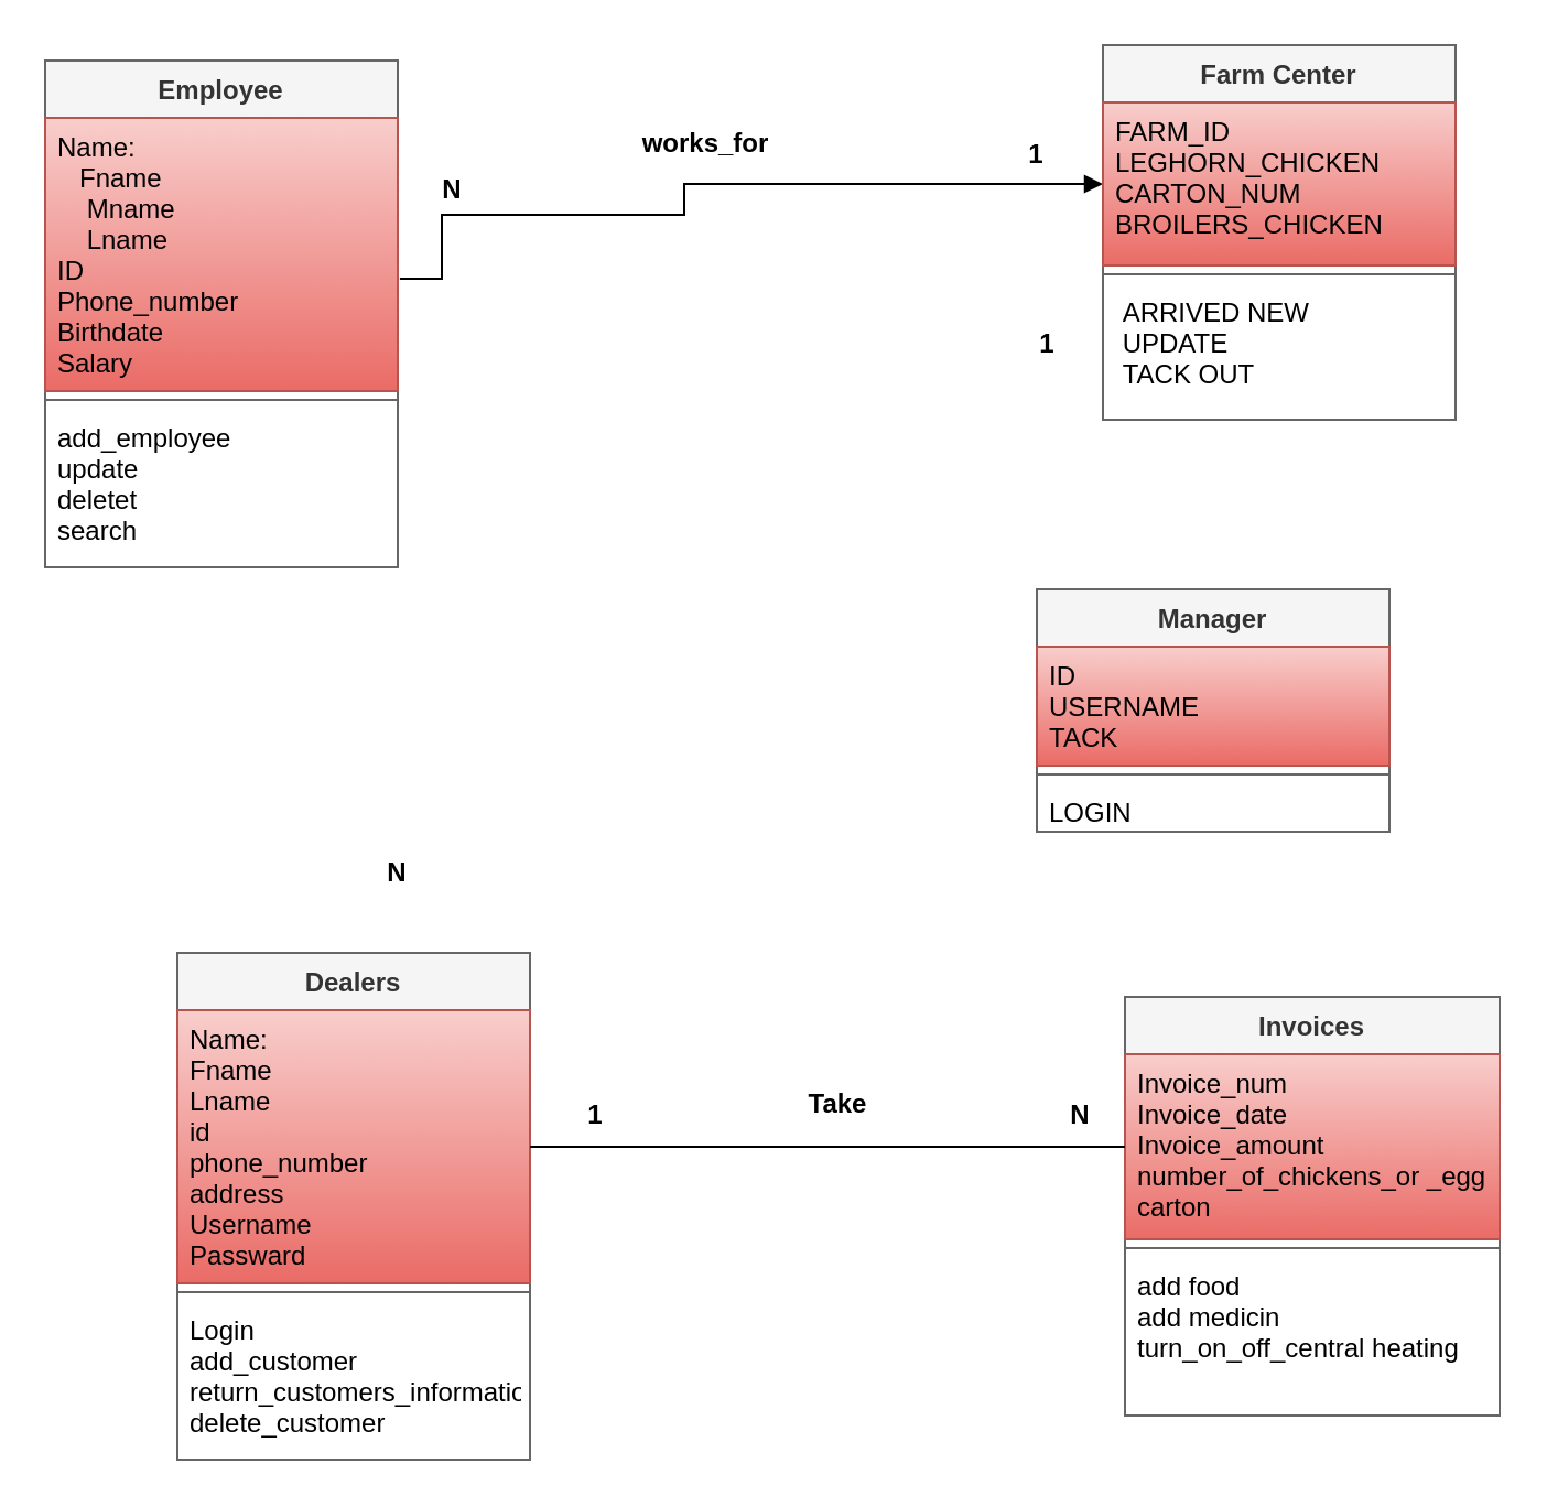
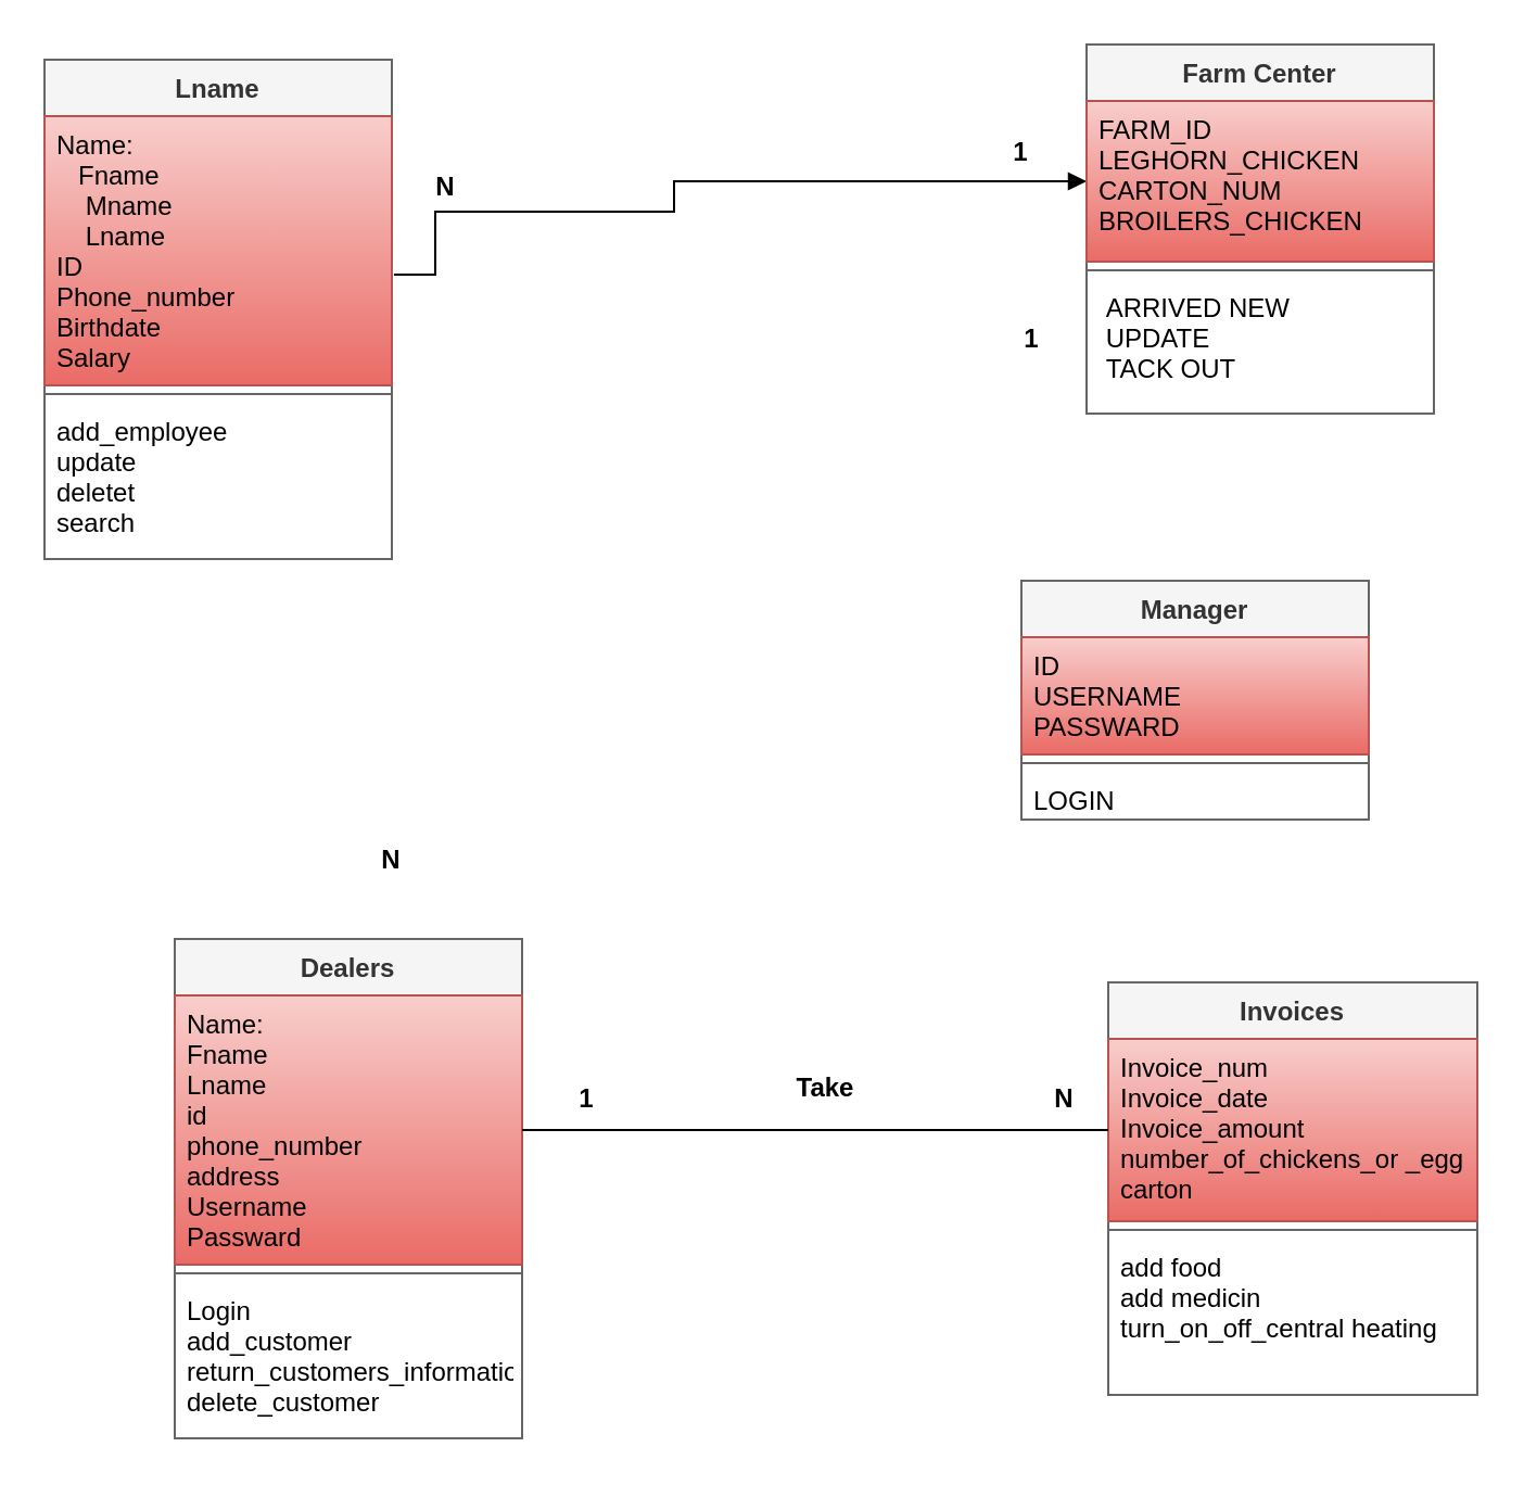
  <mxCell id="0" />
  <mxCell id="1" parent="0" />
- <mxCell id="2" value="Employee" style="swimlane;fontStyle=1;align=center;verticalAlign=top;childLayout=stackLayout;horizontal=1;startSize=26;horizontalStack=0;resizeParent=1;resizeParentMax=0;resizeLast=0;collapsible=1;marginBottom=0;fillColor=#f5f5f5;strokeColor=#666666;fontColor=#333333;" parent="1" vertex="1"><mxGeometry x="20" y="27" width="160" height="230" as="geometry" /></mxCell>
+ <mxCell id="2" value="Lname" style="swimlane;fontStyle=1;align=center;verticalAlign=top;childLayout=stackLayout;horizontal=1;startSize=26;horizontalStack=0;resizeParent=1;resizeParentMax=0;resizeLast=0;collapsible=1;marginBottom=0;fillColor=#f5f5f5;strokeColor=#666666;fontColor=#333333;" parent="1" vertex="1"><mxGeometry x="20" y="27" width="160" height="230" as="geometry" /></mxCell>
  <mxCell id="3" value="Name:&#10;   Fname&#10;    Mname&#10;    Lname&#10;ID&#10;Phone_number&#10;Birthdate&#10;Salary" style="text;strokeColor=#b85450;fillColor=#f8cecc;align=left;verticalAlign=top;spacingLeft=4;spacingRight=4;overflow=hidden;rotatable=0;points=[[0,0.5],[1,0.5]];portConstraint=eastwest;gradientColor=#ea6b66;" parent="2" vertex="1"><mxGeometry y="26" width="160" height="124" as="geometry" /></mxCell>
  <mxCell id="4" value="" style="line;strokeWidth=1;fillColor=none;align=left;verticalAlign=middle;spacingTop=-1;spacingLeft=3;spacingRight=3;rotatable=0;labelPosition=right;points=[];portConstraint=eastwest;strokeColor=inherit;" parent="2" vertex="1"><mxGeometry y="150" width="160" height="8" as="geometry" /></mxCell>
  <mxCell id="5" value="add_employee&#10;update&#10;deletet&#10;search&#10;" style="text;strokeColor=none;fillColor=none;align=left;verticalAlign=top;spacingLeft=4;spacingRight=4;overflow=hidden;rotatable=0;points=[[0,0.5],[1,0.5]];portConstraint=eastwest;" parent="2" vertex="1"><mxGeometry y="158" width="160" height="72" as="geometry" /></mxCell>
  <mxCell id="6" value="Manager" style="swimlane;fontStyle=1;align=center;verticalAlign=top;childLayout=stackLayout;horizontal=1;startSize=26;horizontalStack=0;resizeParent=1;resizeParentMax=0;resizeLast=0;collapsible=1;marginBottom=0;fillColor=#f5f5f5;strokeColor=#666666;fontColor=#333333;" parent="1" vertex="1"><mxGeometry x="470" y="267" width="160" height="110" as="geometry" /></mxCell>
- <mxCell id="7" value="ID&#10;USERNAME&#10;TACK" style="text;strokeColor=#b85450;fillColor=#f8cecc;align=left;verticalAlign=top;spacingLeft=4;spacingRight=4;overflow=hidden;rotatable=0;points=[[0,0.5],[1,0.5]];portConstraint=eastwest;gradientColor=#ea6b66;" parent="6" vertex="1"><mxGeometry y="26" width="160" height="54" as="geometry" /></mxCell>
+ <mxCell id="7" value="ID&#10;USERNAME&#10;PASSWARD" style="text;strokeColor=#b85450;fillColor=#f8cecc;align=left;verticalAlign=top;spacingLeft=4;spacingRight=4;overflow=hidden;rotatable=0;points=[[0,0.5],[1,0.5]];portConstraint=eastwest;gradientColor=#ea6b66;" parent="6" vertex="1"><mxGeometry y="26" width="160" height="54" as="geometry" /></mxCell>
  <mxCell id="8" value="" style="line;strokeWidth=1;fillColor=none;align=left;verticalAlign=middle;spacingTop=-1;spacingLeft=3;spacingRight=3;rotatable=0;labelPosition=right;points=[];portConstraint=eastwest;strokeColor=inherit;" parent="6" vertex="1"><mxGeometry y="80" width="160" height="8" as="geometry" /></mxCell>
  <mxCell id="9" value="LOGIN" style="text;strokeColor=none;fillColor=none;align=left;verticalAlign=top;spacingLeft=4;spacingRight=4;overflow=hidden;rotatable=0;points=[[0,0.5],[1,0.5]];portConstraint=eastwest;" parent="6" vertex="1"><mxGeometry y="88" width="160" height="22" as="geometry" /></mxCell>
  <mxCell id="10" value="Invoices" style="swimlane;fontStyle=1;align=center;verticalAlign=top;childLayout=stackLayout;horizontal=1;startSize=26;horizontalStack=0;resizeParent=1;resizeParentMax=0;resizeLast=0;collapsible=1;marginBottom=0;fillColor=#f5f5f5;strokeColor=#666666;fontColor=#333333;" parent="1" vertex="1"><mxGeometry x="510" y="452" width="170" height="190" as="geometry" /></mxCell>
  <mxCell id="11" value="Invoice_num&#10;Invoice_date&#10;Invoice_amount&#10;number_of_chickens_or _egg&#10;carton" style="text;strokeColor=#b85450;fillColor=#f8cecc;align=left;verticalAlign=top;spacingLeft=4;spacingRight=4;overflow=hidden;rotatable=0;points=[[0,0.5],[1,0.5]];portConstraint=eastwest;gradientColor=#ea6b66;" parent="10" vertex="1"><mxGeometry y="26" width="170" height="84" as="geometry" /></mxCell>
  <mxCell id="12" value="" style="line;strokeWidth=1;fillColor=none;align=left;verticalAlign=middle;spacingTop=-1;spacingLeft=3;spacingRight=3;rotatable=0;labelPosition=right;points=[];portConstraint=eastwest;strokeColor=inherit;" parent="10" vertex="1"><mxGeometry y="110" width="170" height="8" as="geometry" /></mxCell>
  <mxCell id="13" value="add food&#10;add medicin&#10;turn_on_off_central heating" style="text;strokeColor=none;fillColor=none;align=left;verticalAlign=top;spacingLeft=4;spacingRight=4;overflow=hidden;rotatable=0;points=[[0,0.5],[1,0.5]];portConstraint=eastwest;" parent="10" vertex="1"><mxGeometry y="118" width="170" height="72" as="geometry" /></mxCell>
  <mxCell id="14" value="Dealers" style="swimlane;fontStyle=1;align=center;verticalAlign=top;childLayout=stackLayout;horizontal=1;startSize=26;horizontalStack=0;resizeParent=1;resizeParentMax=0;resizeLast=0;collapsible=1;marginBottom=0;fillColor=#f5f5f5;strokeColor=#666666;fontColor=#333333;" parent="1" vertex="1"><mxGeometry x="80" y="432" width="160" height="230" as="geometry" /></mxCell>
  <mxCell id="15" value="Name:&#10;Fname&#10;Lname&#10;id&#10;phone_number&#10;address&#10;Username&#10;Passward&#10;" style="text;strokeColor=#b85450;fillColor=#f8cecc;align=left;verticalAlign=top;spacingLeft=4;spacingRight=4;overflow=hidden;rotatable=0;points=[[0,0.5],[1,0.5]];portConstraint=eastwest;gradientColor=#ea6b66;" parent="14" vertex="1"><mxGeometry y="26" width="160" height="124" as="geometry" /></mxCell>
  <mxCell id="16" value="" style="line;strokeWidth=1;fillColor=none;align=left;verticalAlign=middle;spacingTop=-1;spacingLeft=3;spacingRight=3;rotatable=0;labelPosition=right;points=[];portConstraint=eastwest;strokeColor=inherit;" parent="14" vertex="1"><mxGeometry y="150" width="160" height="8" as="geometry" /></mxCell>
  <mxCell id="17" value="Login&#10;add_customer&#10;return_customers_information&#10;delete_customer&#10;" style="text;strokeColor=none;fillColor=none;align=left;verticalAlign=top;spacingLeft=4;spacingRight=4;overflow=hidden;rotatable=0;points=[[0,0.5],[1,0.5]];portConstraint=eastwest;" parent="14" vertex="1"><mxGeometry y="158" width="160" height="72" as="geometry" /></mxCell>
  <mxCell id="18" value="" style="endArrow=block;endFill=1;html=1;edgeStyle=orthogonalEdgeStyle;align=left;verticalAlign=top;rounded=0;exitX=1.006;exitY=0.589;exitDx=0;exitDy=0;exitPerimeter=0;entryX=0;entryY=0.5;entryDx=0;entryDy=0;" parent="1" source="3" edge="1" target="23"><mxGeometry x="-1" relative="1" as="geometry"><mxPoint x="310" y="97" as="sourcePoint" /><mxPoint x="470" y="97" as="targetPoint" /><Array as="points"><mxPoint x="200" y="126" /><mxPoint x="200" y="97" /><mxPoint x="310" y="97" /><mxPoint x="310" y="83" /></Array></mxGeometry></mxCell>
  <mxCell id="19" value="N" style="text;align=center;fontStyle=1;verticalAlign=middle;spacingLeft=3;spacingRight=3;strokeColor=none;rotatable=0;points=[[0,0.5],[1,0.5]];portConstraint=eastwest;" parent="1" vertex="1"><mxGeometry x="185" y="77" width="40" height="16" as="geometry" /></mxCell>
  <mxCell id="20" value="1" style="text;align=center;fontStyle=1;verticalAlign=middle;spacingLeft=3;spacingRight=3;strokeColor=none;rotatable=0;points=[[0,0.5],[1,0.5]];portConstraint=eastwest;" parent="1" vertex="1"><mxGeometry x="450" y="61" width="40" height="16" as="geometry" /></mxCell>
- <mxCell id="21" value="works_for" style="text;align=center;fontStyle=1;verticalAlign=middle;spacingLeft=3;spacingRight=3;strokeColor=none;rotatable=0;points=[[0,0.5],[1,0.5]];portConstraint=eastwest;" parent="1" vertex="1"><mxGeometry x="280" y="51" width="80" height="26" as="geometry" /></mxCell>
  <mxCell id="22" value="Farm Center" style="swimlane;fontStyle=1;align=center;verticalAlign=top;childLayout=stackLayout;horizontal=1;startSize=26;horizontalStack=0;resizeParent=1;resizeParentMax=0;resizeLast=0;collapsible=1;marginBottom=0;fillColor=#f5f5f5;strokeColor=#666666;fontColor=#333333;" vertex="1" parent="1"><mxGeometry x="500" y="20" width="160" height="170" as="geometry" /></mxCell>
  <mxCell id="23" value="FARM_ID&#10;LEGHORN_CHICKEN&#10;CARTON_NUM&#10;BROILERS_CHICKEN&#10;" style="text;strokeColor=#b85450;fillColor=#f8cecc;align=left;verticalAlign=top;spacingLeft=4;spacingRight=4;overflow=hidden;rotatable=0;points=[[0,0.5],[1,0.5]];portConstraint=eastwest;gradientColor=#ea6b66;" vertex="1" parent="22"><mxGeometry y="26" width="160" height="74" as="geometry" /></mxCell>
  <mxCell id="24" value="" style="line;strokeWidth=1;fillColor=none;align=left;verticalAlign=middle;spacingTop=-1;spacingLeft=3;spacingRight=3;rotatable=0;labelPosition=right;points=[];portConstraint=eastwest;strokeColor=inherit;" vertex="1" parent="22"><mxGeometry y="100" width="160" height="8" as="geometry" /></mxCell>
  <mxCell id="25" value=" ARRIVED NEW&#10; UPDATE&#10; TACK OUT&#10;" style="text;strokeColor=none;fillColor=none;align=left;verticalAlign=top;spacingLeft=4;spacingRight=4;overflow=hidden;rotatable=0;points=[[0,0.5],[1,0.5]];portConstraint=eastwest;" vertex="1" parent="22"><mxGeometry y="108" width="160" height="62" as="geometry" /></mxCell>
  <mxCell id="26" value="Take" style="text;align=center;fontStyle=1;verticalAlign=middle;spacingLeft=3;spacingRight=3;strokeColor=none;rotatable=0;points=[[0,0.5],[1,0.5]];portConstraint=eastwest;" vertex="1" parent="1"><mxGeometry x="340" y="487" width="80" height="26" as="geometry" /></mxCell>
  <mxCell id="27" value="N" style="text;align=center;fontStyle=1;verticalAlign=middle;spacingLeft=3;spacingRight=3;strokeColor=none;rotatable=0;points=[[0,0.5],[1,0.5]];portConstraint=eastwest;" vertex="1" parent="1"><mxGeometry x="470" y="497" width="40" height="16" as="geometry" /></mxCell>
  <mxCell id="28" value="" style="endArrow=none;html=1;rounded=0;entryX=1;entryY=0.5;entryDx=0;entryDy=0;" edge="1" parent="1" source="11" target="15"><mxGeometry width="50" height="50" relative="1" as="geometry"><mxPoint x="689.32" y="530.412" as="sourcePoint" /><mxPoint x="90" y="530" as="targetPoint" /></mxGeometry></mxCell>
  <mxCell id="29" value="1" style="text;align=center;fontStyle=1;verticalAlign=middle;spacingLeft=3;spacingRight=3;strokeColor=none;rotatable=0;points=[[0,0.5],[1,0.5]];portConstraint=eastwest;" vertex="1" parent="1"><mxGeometry x="250" y="497" width="40" height="16" as="geometry" /></mxCell>
  <mxCell id="30" value="1" style="text;align=center;fontStyle=1;verticalAlign=middle;spacingLeft=3;spacingRight=3;strokeColor=none;rotatable=0;points=[[0,0.5],[1,0.5]];portConstraint=eastwest;strokeWidth=4;" vertex="1" parent="1"><mxGeometry x="460" y="147" width="30" height="16" as="geometry" /></mxCell>
  <mxCell id="31" value="N" style="text;align=center;fontStyle=1;verticalAlign=middle;spacingLeft=3;spacingRight=3;strokeColor=none;rotatable=0;points=[[0,0.5],[1,0.5]];portConstraint=eastwest;" vertex="1" parent="1"><mxGeometry x="160" y="387" width="40" height="16" as="geometry" /></mxCell>
